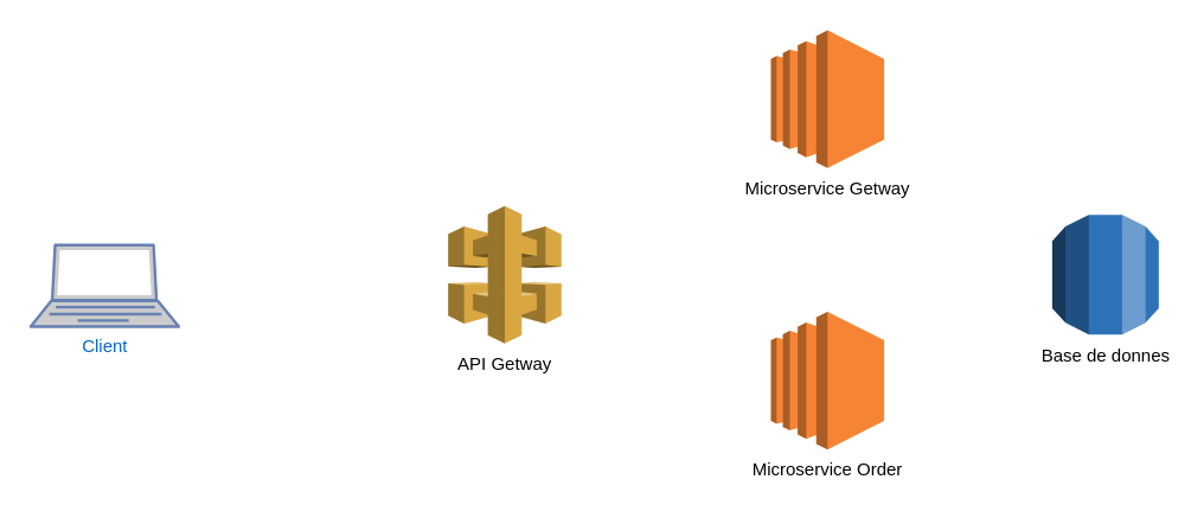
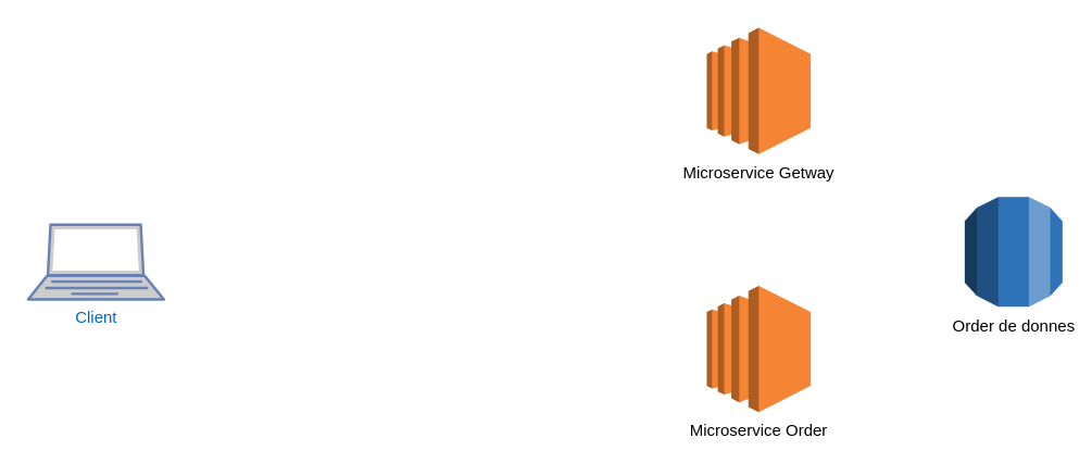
  <mxCell id="0" />
  <mxCell id="1" parent="0" />
  <mxCell id="2" value="Client&lt;br&gt;" style="fontColor=#0066CC;verticalAlign=top;verticalLabelPosition=bottom;labelPosition=center;align=center;html=1;outlineConnect=0;fillColor=#CCCCCC;strokeColor=#6881B3;gradientColor=none;gradientDirection=north;strokeWidth=2;shape=mxgraph.networks.laptop;" vertex="1" parent="1"><mxGeometry x="20" y="165" width="100" height="55" as="geometry" /></mxCell>
- <mxCell id="3" value="API Getway&lt;br&gt;" style="outlineConnect=0;dashed=0;verticalLabelPosition=bottom;verticalAlign=top;align=center;html=1;shape=mxgraph.aws3.api_gateway;fillColor=#D9A741;gradientColor=none;" vertex="1" parent="1"><mxGeometry x="302" y="138.5" width="76.5" height="93" as="geometry" /></mxCell>
- <mxCell id="4" value="Base de donnes" style="outlineConnect=0;dashed=0;verticalLabelPosition=bottom;verticalAlign=top;align=center;html=1;shape=mxgraph.aws3.rds;fillColor=#2E73B8;gradientColor=none;" vertex="1" parent="1"><mxGeometry x="710" y="144.5" width="72" height="81" as="geometry" /></mxCell>
+ <mxCell id="4" value="Order de donnes" style="outlineConnect=0;dashed=0;verticalLabelPosition=bottom;verticalAlign=top;align=center;html=1;shape=mxgraph.aws3.rds;fillColor=#2E73B8;gradientColor=none;" vertex="1" parent="1"><mxGeometry x="710" y="144.5" width="72" height="81" as="geometry" /></mxCell>
  <mxCell id="5" value="Microservice Order&lt;br&gt;&amp;nbsp;" style="outlineConnect=0;dashed=0;verticalLabelPosition=bottom;verticalAlign=top;align=center;html=1;shape=mxgraph.aws3.ec2;fillColor=#F58534;gradientColor=none;" vertex="1" parent="1"><mxGeometry x="520" y="210" width="76.5" height="93" as="geometry" /></mxCell>
  <mxCell id="6" value="Microservice Getway&lt;br&gt;&amp;nbsp;" style="outlineConnect=0;dashed=0;verticalLabelPosition=bottom;verticalAlign=top;align=center;html=1;shape=mxgraph.aws3.ec2;fillColor=#F58534;gradientColor=none;" vertex="1" parent="1"><mxGeometry x="520" y="20" width="76.5" height="93" as="geometry" /></mxCell>
